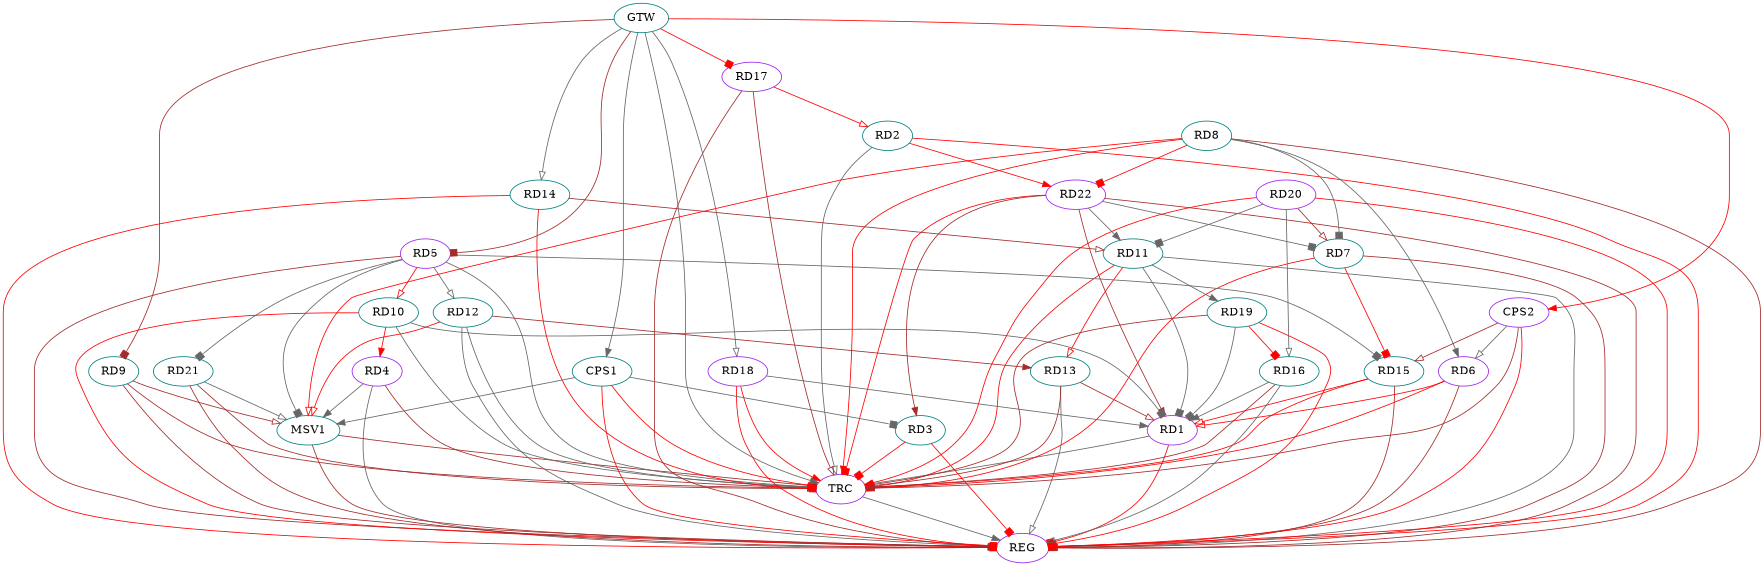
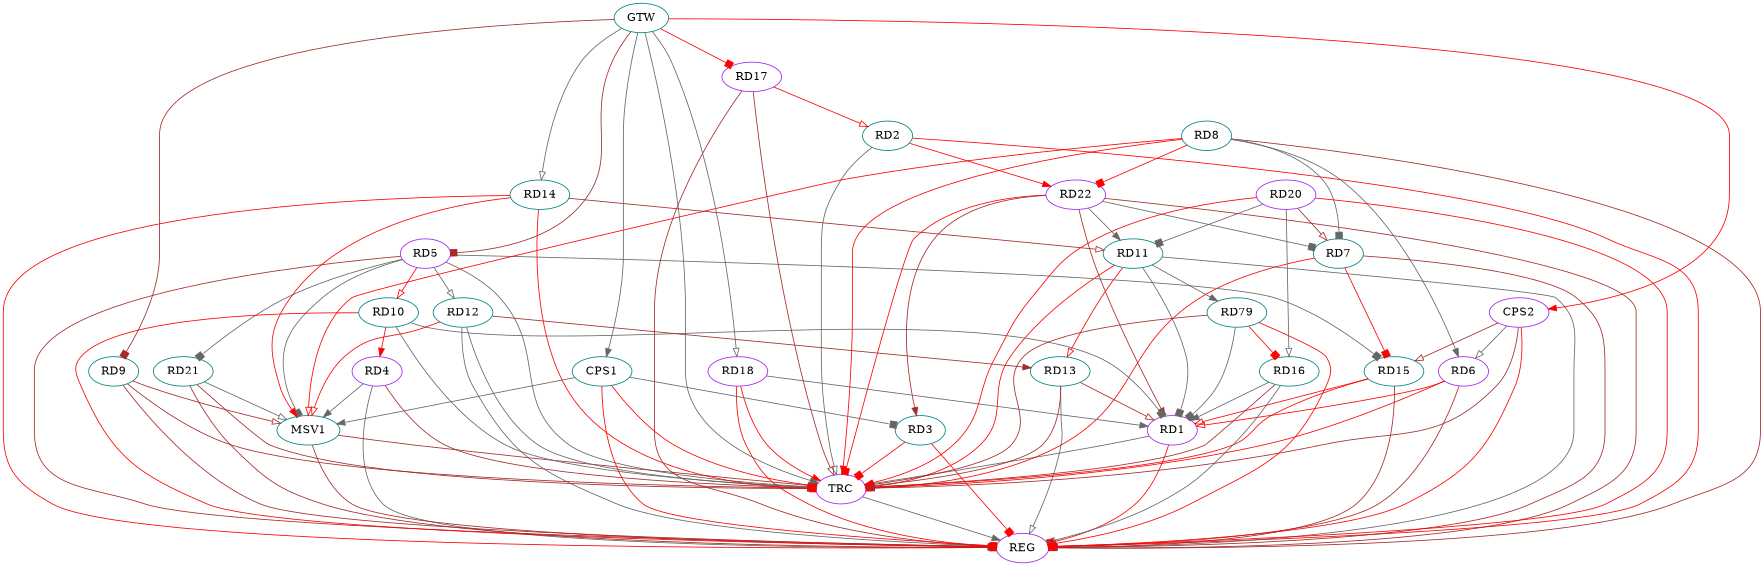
  strict digraph {
    node [color=teal]
    edge [arrowhead=box color=red]
    n1 [color=purple label=RD1]
    n2 [color=purple label=REG]
    n3 [color=purple label=TRC]
    n4 [label=RD2]
    n5 [color=purple label=RD22]
    n6 [label=RD3]
    n7 [label=RD7]
    n8 [label=RD11]
    n9 [color=purple label=RD4]
    n10 [label=MSV1]
    n11 [color=purple label=RD5]
    n12 [label=RD10]
    n13 [label=RD12]
    n14 [label=RD15]
    n15 [label=RD21]
    n16 [label=RD13]
    n17 [color=purple label=RD6]
    n18 [label=RD8]
    n19 [label=RD9]
-   n20 [label=RD19]
+   n20 [label=RD79]
    n21 [label=RD16]
    n22 [label=RD14]
    n23 [color=purple label=RD17]
    n24 [color=purple label=RD18]
    n25 [color=purple label=RD20]
    n26 [label=CPS1]
    n27 [color=purple label=CPS2]
    n28 [label=GTW]
    n1 -> n2
    n1 -> n3 [arrowhead=onormal color=gray40]
    n3 -> n2 [arrowhead=normal color=gray40]
    n4 -> n2
    n4 -> n3 [arrowhead=onormal color=gray40]
    n4 -> n5 [arrowhead=normal]
    n5 -> n1 [arrowhead=normal color=brown]
    n5 -> n2 [arrowhead=normal color=brown]
    n5 -> n3
    n5 -> n6 [arrowhead=normal color=brown]
    n5 -> n7 [color=gray40]
    n5 -> n8 [arrowhead=normal color=gray40]
    n6 -> n2
    n6 -> n3
    n7 -> n2 [arrowhead=onormal color=brown]
    n7 -> n3 [arrowhead=onormal]
    n7 -> n14
    n8 -> n1 [color=gray40]
    n8 -> n2 [arrowhead=normal color=gray40]
    n8 -> n3 [arrowhead=normal]
    n8 -> n16 [arrowhead=onormal]
    n8 -> n20 [arrowhead=normal color=gray40]
    n9 -> n2 [color=gray40]
    n9 -> n3 [color=brown]
    n9 -> n10 [arrowhead=normal color=gray40]
    n10 -> n2 [arrowhead=normal color=brown]
    n10 -> n3 [color=brown]
    n11 -> n2 [arrowhead=onormal color=brown]
    n11 -> n3 [arrowhead=onormal color=gray40]
    n11 -> n10 [color=gray40]
    n11 -> n12 [arrowhead=onormal]
    n11 -> n13 [arrowhead=onormal color=gray40]
    n11 -> n14 [color=gray40]
    n11 -> n15 [color=gray40]
    n12 -> n1 [color=gray40]
    n12 -> n2 [arrowhead=normal]
    n12 -> n3 [arrowhead=normal color=gray40]
    n12 -> n9 [arrowhead=normal]
    n13 -> n2 [arrowhead=normal color=gray40]
    n13 -> n3 [arrowhead=onormal color=gray40]
    n13 -> n10 [arrowhead=onormal]
    n13 -> n16 [arrowhead=normal color=brown]
    n14 -> n1 [arrowhead=onormal]
    n14 -> n2 [color=brown]
    n14 -> n3 [arrowhead=onormal]
    n15 -> n2 [arrowhead=normal color=brown]
    n15 -> n3 [arrowhead=onormal color=brown]
    n15 -> n10 [arrowhead=onormal color=gray40]
    n16 -> n1 [arrowhead=onormal color=brown]
    n16 -> n2 [arrowhead=onormal color=gray40]
    n16 -> n3 [arrowhead=normal color=brown]
    n17 -> n1 [arrowhead=onormal]
    n17 -> n2 [color=brown]
    n17 -> n3
    n18 -> n2 [arrowhead=onormal color=brown]
    n18 -> n3 [arrowhead=normal]
    n18 -> n5
    n18 -> n7 [color=gray40]
    n18 -> n10 [arrowhead=onormal]
    n18 -> n17 [arrowhead=normal color=gray40]
    n19 -> n2 [color=brown]
    n19 -> n3 [arrowhead=normal color=brown]
    n19 -> n10 [arrowhead=onormal color=brown]
    n20 -> n1 [color=gray40]
    n20 -> n2 [arrowhead=normal]
    n20 -> n3 [arrowhead=onormal color=brown]
    n20 -> n21
    n21 -> n1 [arrowhead=normal color=gray40]
    n21 -> n2 [arrowhead=onormal color=gray40]
    n21 -> n3 [arrowhead=onormal color=brown]
    n22 -> n2
    n22 -> n3
    n22 -> n8 [arrowhead=onormal color=brown]
+   n22 -> n10 [arrowhead=normal]
    n23 -> n2 [color=brown]
    n23 -> n3 [arrowhead=onormal color=brown]
    n23 -> n4 [arrowhead=onormal]
    n24 -> n1 [arrowhead=normal color=gray40]
    n24 -> n2
    n24 -> n3 [arrowhead=normal]
    n25 -> n2 [arrowhead=onormal]
    n25 -> n3 [arrowhead=normal]
    n25 -> n7 [arrowhead=onormal color=brown]
    n25 -> n8 [color=gray40]
    n25 -> n21 [arrowhead=onormal color=gray40]
    n26 -> n2
    n26 -> n3 [arrowhead=normal]
    n26 -> n6 [color=gray40]
    n26 -> n10 [arrowhead=normal color=gray40]
    n27 -> n2
    n27 -> n3 [arrowhead=normal color=brown]
    n27 -> n14 [arrowhead=onormal color=brown]
    n27 -> n17 [arrowhead=onormal color=gray40]
    n28 -> n3 [arrowhead=normal color=gray40]
    n28 -> n11 [color=brown]
    n28 -> n19 [color=brown]
    n28 -> n22 [arrowhead=onormal color=gray40]
    n28 -> n23
    n28 -> n24 [arrowhead=onormal color=gray40]
    n28 -> n26 [arrowhead=normal color=gray40]
    n28 -> n27 [arrowhead=normal]
  }
